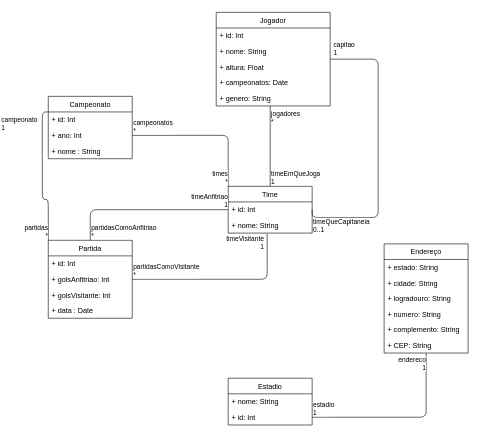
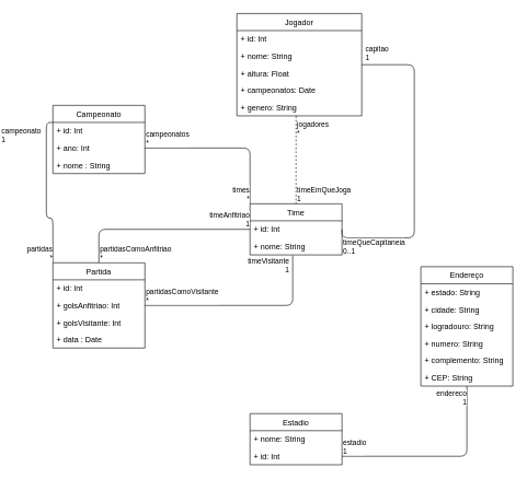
  <mxCell id="0" />
  <mxCell id="1" parent="0" />
  <mxCell id="2" value="Jogador" style="swimlane;fontStyle=0;childLayout=stackLayout;horizontal=1;startSize=26;fillColor=none;horizontalStack=0;resizeParent=1;resizeParentMax=0;resizeLast=0;collapsible=1;marginBottom=0;" parent="1" vertex="1"><mxGeometry x="310" y="20" width="190" height="156" as="geometry" /></mxCell>
  <mxCell id="3" value="+ id: Int" style="text;strokeColor=none;fillColor=none;align=left;verticalAlign=top;spacingLeft=4;spacingRight=4;overflow=hidden;rotatable=0;points=[[0,0.5],[1,0.5]];portConstraint=eastwest;" parent="2" vertex="1"><mxGeometry y="26" width="190" height="26" as="geometry" /></mxCell>
  <mxCell id="4" value="+ nome: String" style="text;strokeColor=none;fillColor=none;align=left;verticalAlign=top;spacingLeft=4;spacingRight=4;overflow=hidden;rotatable=0;points=[[0,0.5],[1,0.5]];portConstraint=eastwest;" parent="2" vertex="1"><mxGeometry y="52" width="190" height="26" as="geometry" /></mxCell>
  <mxCell id="5" value="+ altura: Float" style="text;strokeColor=none;fillColor=none;align=left;verticalAlign=top;spacingLeft=4;spacingRight=4;overflow=hidden;rotatable=0;points=[[0,0.5],[1,0.5]];portConstraint=eastwest;" parent="2" vertex="1"><mxGeometry y="78" width="190" height="26" as="geometry" /></mxCell>
  <mxCell id="6" value="+ campeonatos: Date" style="text;strokeColor=none;fillColor=none;align=left;verticalAlign=top;spacingLeft=4;spacingRight=4;overflow=hidden;rotatable=0;points=[[0,0.5],[1,0.5]];portConstraint=eastwest;" parent="2" vertex="1"><mxGeometry y="104" width="190" height="26" as="geometry" /></mxCell>
  <mxCell id="7" value="+ genero: String" style="text;strokeColor=none;fillColor=none;align=left;verticalAlign=top;spacingLeft=4;spacingRight=4;overflow=hidden;rotatable=0;points=[[0,0.5],[1,0.5]];portConstraint=eastwest;" parent="2" vertex="1"><mxGeometry y="130" width="190" height="26" as="geometry" /></mxCell>
  <mxCell id="8" value="Campeonato" style="swimlane;fontStyle=0;childLayout=stackLayout;horizontal=1;startSize=26;fillColor=none;horizontalStack=0;resizeParent=1;resizeParentMax=0;resizeLast=0;collapsible=1;marginBottom=0;" parent="1" vertex="1"><mxGeometry x="30" y="160" width="140" height="104" as="geometry" /></mxCell>
  <mxCell id="9" value="+ id: Int" style="text;strokeColor=none;fillColor=none;align=left;verticalAlign=top;spacingLeft=4;spacingRight=4;overflow=hidden;rotatable=0;points=[[0,0.5],[1,0.5]];portConstraint=eastwest;" parent="8" vertex="1"><mxGeometry y="26" width="140" height="26" as="geometry" /></mxCell>
  <mxCell id="10" value="+ ano: Int" style="text;strokeColor=none;fillColor=none;align=left;verticalAlign=top;spacingLeft=4;spacingRight=4;overflow=hidden;rotatable=0;points=[[0,0.5],[1,0.5]];portConstraint=eastwest;" parent="8" vertex="1"><mxGeometry y="52" width="140" height="26" as="geometry" /></mxCell>
  <mxCell id="11" value="+ nome : String" style="text;strokeColor=none;fillColor=none;align=left;verticalAlign=top;spacingLeft=4;spacingRight=4;overflow=hidden;rotatable=0;points=[[0,0.5],[1,0.5]];portConstraint=eastwest;" vertex="1" parent="8"><mxGeometry y="78" width="140" height="26" as="geometry" /></mxCell>
  <mxCell id="12" value="Partida" style="swimlane;fontStyle=0;childLayout=stackLayout;horizontal=1;startSize=26;fillColor=none;horizontalStack=0;resizeParent=1;resizeParentMax=0;resizeLast=0;collapsible=1;marginBottom=0;" parent="1" vertex="1"><mxGeometry x="30" y="400" width="140" height="130" as="geometry" /></mxCell>
  <mxCell id="13" value="+ id: Int" style="text;strokeColor=none;fillColor=none;align=left;verticalAlign=top;spacingLeft=4;spacingRight=4;overflow=hidden;rotatable=0;points=[[0,0.5],[1,0.5]];portConstraint=eastwest;" parent="12" vertex="1"><mxGeometry y="26" width="140" height="26" as="geometry" /></mxCell>
  <mxCell id="14" value="+ golsAnfitriao: Int" style="text;strokeColor=none;fillColor=none;align=left;verticalAlign=top;spacingLeft=4;spacingRight=4;overflow=hidden;rotatable=0;points=[[0,0.5],[1,0.5]];portConstraint=eastwest;" parent="12" vertex="1"><mxGeometry y="52" width="140" height="26" as="geometry" /></mxCell>
  <mxCell id="15" value="+ golsVisitante: Int" style="text;strokeColor=none;fillColor=none;align=left;verticalAlign=top;spacingLeft=4;spacingRight=4;overflow=hidden;rotatable=0;points=[[0,0.5],[1,0.5]];portConstraint=eastwest;" parent="12" vertex="1"><mxGeometry y="78" width="140" height="26" as="geometry" /></mxCell>
  <mxCell id="16" value="+ data : Date" style="text;strokeColor=none;fillColor=none;align=left;verticalAlign=top;spacingLeft=4;spacingRight=4;overflow=hidden;rotatable=0;points=[[0,0.5],[1,0.5]];portConstraint=eastwest;" vertex="1" parent="12"><mxGeometry y="104" width="140" height="26" as="geometry" /></mxCell>
  <mxCell id="17" value="Estadio" style="swimlane;fontStyle=0;childLayout=stackLayout;horizontal=1;startSize=26;fillColor=none;horizontalStack=0;resizeParent=1;resizeParentMax=0;resizeLast=0;collapsible=1;marginBottom=0;" parent="1" vertex="1"><mxGeometry x="330" y="630" width="140" height="78" as="geometry" /></mxCell>
  <mxCell id="18" value="+ nome: String" style="text;strokeColor=none;fillColor=none;align=left;verticalAlign=top;spacingLeft=4;spacingRight=4;overflow=hidden;rotatable=0;points=[[0,0.5],[1,0.5]];portConstraint=eastwest;" parent="17" vertex="1"><mxGeometry y="26" width="140" height="26" as="geometry" /></mxCell>
  <mxCell id="19" value="+ id: Int" style="text;strokeColor=none;fillColor=none;align=left;verticalAlign=top;spacingLeft=4;spacingRight=4;overflow=hidden;rotatable=0;points=[[0,0.5],[1,0.5]];portConstraint=eastwest;" parent="17" vertex="1"><mxGeometry y="52" width="140" height="26" as="geometry" /></mxCell>
  <mxCell id="20" value="Time" style="swimlane;fontStyle=0;childLayout=stackLayout;horizontal=1;startSize=26;fillColor=none;horizontalStack=0;resizeParent=1;resizeParentMax=0;resizeLast=0;collapsible=1;marginBottom=0;" parent="1" vertex="1"><mxGeometry x="330" y="310" width="140" height="78" as="geometry" /></mxCell>
  <mxCell id="21" value="+ id: Int" style="text;strokeColor=none;fillColor=none;align=left;verticalAlign=top;spacingLeft=4;spacingRight=4;overflow=hidden;rotatable=0;points=[[0,0.5],[1,0.5]];portConstraint=eastwest;" parent="20" vertex="1"><mxGeometry y="26" width="140" height="26" as="geometry" /></mxCell>
  <mxCell id="22" value="+ nome: String" style="text;strokeColor=none;fillColor=none;align=left;verticalAlign=top;spacingLeft=4;spacingRight=4;overflow=hidden;rotatable=0;points=[[0,0.5],[1,0.5]];portConstraint=eastwest;" parent="20" vertex="1"><mxGeometry y="52" width="140" height="26" as="geometry" /></mxCell>
  <mxCell id="23" value="Endereço" style="swimlane;fontStyle=0;childLayout=stackLayout;horizontal=1;startSize=26;fillColor=none;horizontalStack=0;resizeParent=1;resizeParentMax=0;resizeLast=0;collapsible=1;marginBottom=0;" parent="1" vertex="1"><mxGeometry x="590" y="406" width="140" height="182" as="geometry" /></mxCell>
  <mxCell id="24" value="+ estado: String" style="text;strokeColor=none;fillColor=none;align=left;verticalAlign=top;spacingLeft=4;spacingRight=4;overflow=hidden;rotatable=0;points=[[0,0.5],[1,0.5]];portConstraint=eastwest;" parent="23" vertex="1"><mxGeometry y="26" width="140" height="26" as="geometry" /></mxCell>
  <mxCell id="25" value="+ cidade: String" style="text;strokeColor=none;fillColor=none;align=left;verticalAlign=top;spacingLeft=4;spacingRight=4;overflow=hidden;rotatable=0;points=[[0,0.5],[1,0.5]];portConstraint=eastwest;" parent="23" vertex="1"><mxGeometry y="52" width="140" height="26" as="geometry" /></mxCell>
  <mxCell id="26" value="+ logradouro: String" style="text;strokeColor=none;fillColor=none;align=left;verticalAlign=top;spacingLeft=4;spacingRight=4;overflow=hidden;rotatable=0;points=[[0,0.5],[1,0.5]];portConstraint=eastwest;" parent="23" vertex="1"><mxGeometry y="78" width="140" height="26" as="geometry" /></mxCell>
  <mxCell id="27" value="+ numero: String" style="text;strokeColor=none;fillColor=none;align=left;verticalAlign=top;spacingLeft=4;spacingRight=4;overflow=hidden;rotatable=0;points=[[0,0.5],[1,0.5]];portConstraint=eastwest;" parent="23" vertex="1"><mxGeometry y="104" width="140" height="26" as="geometry" /></mxCell>
  <mxCell id="28" value="+ complemento: String" style="text;strokeColor=none;fillColor=none;align=left;verticalAlign=top;spacingLeft=4;spacingRight=4;overflow=hidden;rotatable=0;points=[[0,0.5],[1,0.5]];portConstraint=eastwest;" parent="23" vertex="1"><mxGeometry y="130" width="140" height="26" as="geometry" /></mxCell>
  <mxCell id="29" value="+ CEP: String" style="text;strokeColor=none;fillColor=none;align=left;verticalAlign=top;spacingLeft=4;spacingRight=4;overflow=hidden;rotatable=0;points=[[0,0.5],[1,0.5]];portConstraint=eastwest;" parent="23" vertex="1"><mxGeometry y="156" width="140" height="26" as="geometry" /></mxCell>
- <mxCell id="30" value="" style="endArrow=none;html=1;exitX=0.474;exitY=1;exitDx=0;exitDy=0;exitPerimeter=0;entryX=0.5;entryY=0;entryDx=0;entryDy=0;" edge="1" parent="1" source="7" target="20"><mxGeometry relative="1" as="geometry"><mxPoint x="390" y="340" as="sourcePoint" /><mxPoint x="550" y="340" as="targetPoint" /></mxGeometry></mxCell>
+ <mxCell id="30" value="" style="endArrow=none;html=1;exitX=0.474;exitY=1;exitDx=0;exitDy=0;exitPerimeter=0;entryX=0.5;entryY=0;entryDx=0;entryDy=0;dashed=1;" edge="1" parent="1" source="7" target="20"><mxGeometry relative="1" as="geometry"><mxPoint x="390" y="340" as="sourcePoint" /><mxPoint x="550" y="340" as="targetPoint" /></mxGeometry></mxCell>
  <mxCell id="31" value="jogadores&lt;br&gt;*" style="edgeLabel;resizable=0;html=1;align=left;verticalAlign=bottom;strokeColor=default;" connectable="0" vertex="1" parent="30"><mxGeometry x="-1" relative="1" as="geometry"><mxPoint y="34" as="offset" /></mxGeometry></mxCell>
  <mxCell id="32" value="timeEmQueJoga&lt;br&gt;1" style="edgeLabel;resizable=0;html=1;align=left;verticalAlign=bottom;strokeColor=default;" connectable="0" vertex="1" parent="30"><mxGeometry x="1" relative="1" as="geometry"><mxPoint as="offset" /></mxGeometry></mxCell>
  <mxCell id="33" value="" style="endArrow=none;html=1;edgeStyle=orthogonalEdgeStyle;exitX=1;exitY=0.5;exitDx=0;exitDy=0;" edge="1" parent="1" source="21" target="2"><mxGeometry relative="1" as="geometry"><mxPoint x="480" y="362" as="sourcePoint" /><mxPoint x="510" y="98" as="targetPoint" /><Array as="points"><mxPoint x="470" y="362" /><mxPoint x="580" y="362" /><mxPoint x="580" y="98" /></Array></mxGeometry></mxCell>
  <mxCell id="34" value="timeQueCapitaneia&lt;br&gt;0..1" style="edgeLabel;resizable=0;html=1;align=left;verticalAlign=bottom;strokeColor=default;" connectable="0" vertex="1" parent="33"><mxGeometry x="-1" relative="1" as="geometry"><mxPoint y="41" as="offset" /></mxGeometry></mxCell>
  <mxCell id="35" value="capitao&lt;br&gt;1" style="edgeLabel;resizable=0;html=1;align=left;verticalAlign=bottom;strokeColor=default;" connectable="0" vertex="1" parent="33"><mxGeometry x="1" relative="1" as="geometry"><mxPoint x="4" y="-2" as="offset" /></mxGeometry></mxCell>
  <mxCell id="36" value="" style="endArrow=none;html=1;edgeStyle=orthogonalEdgeStyle;exitX=1;exitY=0.5;exitDx=0;exitDy=0;" edge="1" parent="1" source="19" target="23"><mxGeometry relative="1" as="geometry"><mxPoint x="370" y="450" as="sourcePoint" /><mxPoint x="530" y="450" as="targetPoint" /></mxGeometry></mxCell>
  <mxCell id="37" value="estadio&lt;br&gt;1" style="edgeLabel;resizable=0;html=1;align=left;verticalAlign=bottom;strokeColor=default;" connectable="0" vertex="1" parent="36"><mxGeometry x="-1" relative="1" as="geometry" /></mxCell>
  <mxCell id="38" value="endereco&lt;br&gt;1" style="edgeLabel;resizable=0;html=1;align=right;verticalAlign=bottom;strokeColor=default;" connectable="0" vertex="1" parent="36"><mxGeometry x="1" relative="1" as="geometry"><mxPoint y="32" as="offset" /></mxGeometry></mxCell>
  <mxCell id="39" value="" style="endArrow=none;html=1;edgeStyle=orthogonalEdgeStyle;exitX=1;exitY=0.5;exitDx=0;exitDy=0;entryX=0;entryY=0;entryDx=0;entryDy=0;" edge="1" parent="1" source="10" target="20"><mxGeometry relative="1" as="geometry"><mxPoint x="210" y="300" as="sourcePoint" /><mxPoint x="370" y="300" as="targetPoint" /></mxGeometry></mxCell>
  <mxCell id="40" value="campeonatos&lt;br&gt;*" style="edgeLabel;resizable=0;html=1;align=left;verticalAlign=bottom;strokeColor=default;" connectable="0" vertex="1" parent="39"><mxGeometry x="-1" relative="1" as="geometry" /></mxCell>
  <mxCell id="41" value="times&lt;br&gt;*" style="edgeLabel;resizable=0;html=1;align=right;verticalAlign=bottom;strokeColor=default;" connectable="0" vertex="1" parent="39"><mxGeometry x="1" relative="1" as="geometry" /></mxCell>
  <mxCell id="42" value="" style="endArrow=none;html=1;edgeStyle=orthogonalEdgeStyle;exitX=0.5;exitY=0;exitDx=0;exitDy=0;entryX=0;entryY=0.5;entryDx=0;entryDy=0;" edge="1" parent="1" source="12" target="21"><mxGeometry relative="1" as="geometry"><mxPoint x="150" y="450" as="sourcePoint" /><mxPoint x="310" y="450" as="targetPoint" /></mxGeometry></mxCell>
  <mxCell id="43" value="partidasComoAnfitriao&lt;br&gt;*" style="edgeLabel;resizable=0;html=1;align=left;verticalAlign=bottom;strokeColor=default;" connectable="0" vertex="1" parent="42"><mxGeometry x="-1" relative="1" as="geometry" /></mxCell>
  <mxCell id="44" value="timeAnfitriao&lt;br&gt;1" style="edgeLabel;resizable=0;html=1;align=right;verticalAlign=bottom;strokeColor=default;" connectable="0" vertex="1" parent="42"><mxGeometry x="1" relative="1" as="geometry" /></mxCell>
  <mxCell id="45" value="" style="endArrow=none;html=1;edgeStyle=orthogonalEdgeStyle;exitX=1;exitY=0.5;exitDx=0;exitDy=0;entryX=0.464;entryY=1.038;entryDx=0;entryDy=0;entryPerimeter=0;" edge="1" parent="1" source="14" target="22"><mxGeometry relative="1" as="geometry"><mxPoint x="150" y="430" as="sourcePoint" /><mxPoint x="397" y="400" as="targetPoint" /></mxGeometry></mxCell>
  <mxCell id="46" value="partidasComoVisitante&lt;br&gt;*" style="edgeLabel;resizable=0;html=1;align=left;verticalAlign=bottom;strokeColor=default;" connectable="0" vertex="1" parent="45"><mxGeometry x="-1" relative="1" as="geometry" /></mxCell>
  <mxCell id="47" value="timeVisitante&lt;br&gt;1" style="edgeLabel;resizable=0;html=1;align=right;verticalAlign=bottom;strokeColor=default;" connectable="0" vertex="1" parent="45"><mxGeometry x="1" relative="1" as="geometry"><mxPoint x="-5" y="30" as="offset" /></mxGeometry></mxCell>
  <mxCell id="48" value="" style="endArrow=none;html=1;edgeStyle=orthogonalEdgeStyle;entryX=0;entryY=0;entryDx=0;entryDy=0;" edge="1" parent="1" source="8" target="12"><mxGeometry relative="1" as="geometry"><mxPoint x="-10" y="380" as="sourcePoint" /><mxPoint x="150" y="380" as="targetPoint" /><Array as="points"><mxPoint x="20" y="186" /><mxPoint x="20" y="332" /><mxPoint x="30" y="332" /></Array></mxGeometry></mxCell>
  <mxCell id="49" value="campeonato&lt;br&gt;1" style="edgeLabel;resizable=0;html=1;align=left;verticalAlign=bottom;strokeColor=default;" connectable="0" vertex="1" parent="48"><mxGeometry x="-1" relative="1" as="geometry"><mxPoint x="-80" y="34" as="offset" /></mxGeometry></mxCell>
  <mxCell id="50" value="partidas&lt;br&gt;*" style="edgeLabel;resizable=0;html=1;align=right;verticalAlign=bottom;strokeColor=default;" connectable="0" vertex="1" parent="48"><mxGeometry x="1" relative="1" as="geometry" /></mxCell>
